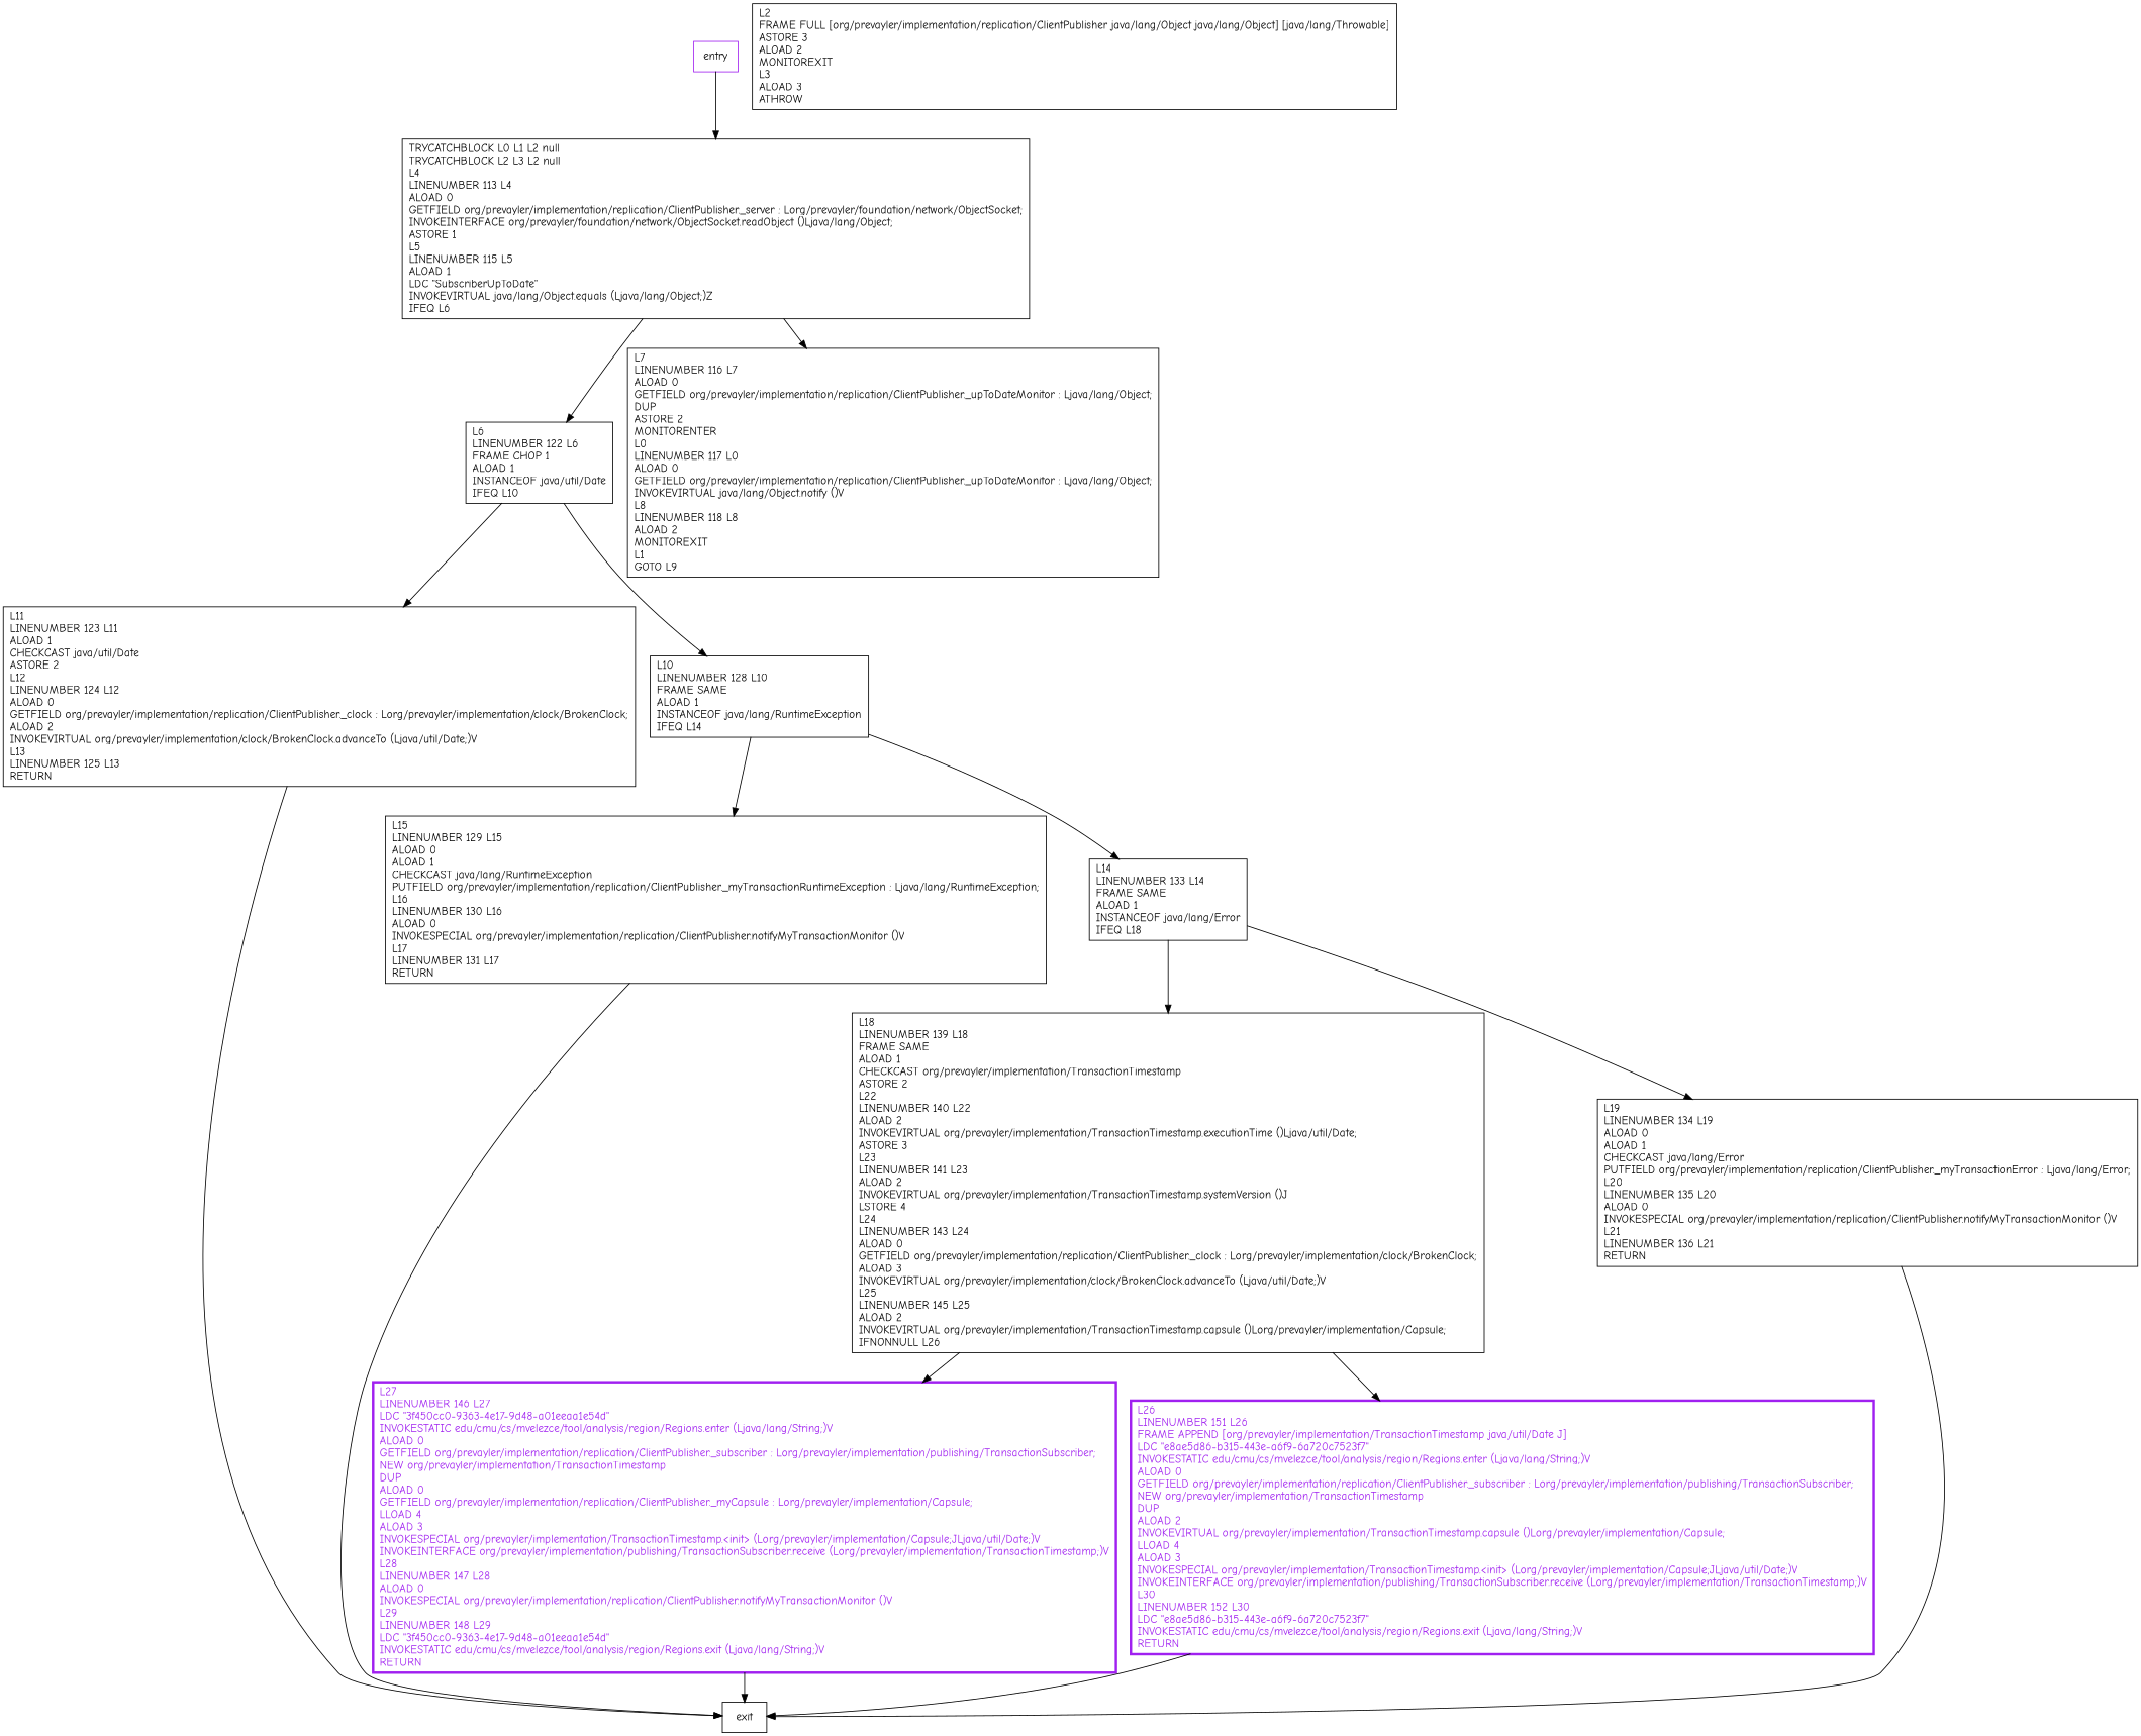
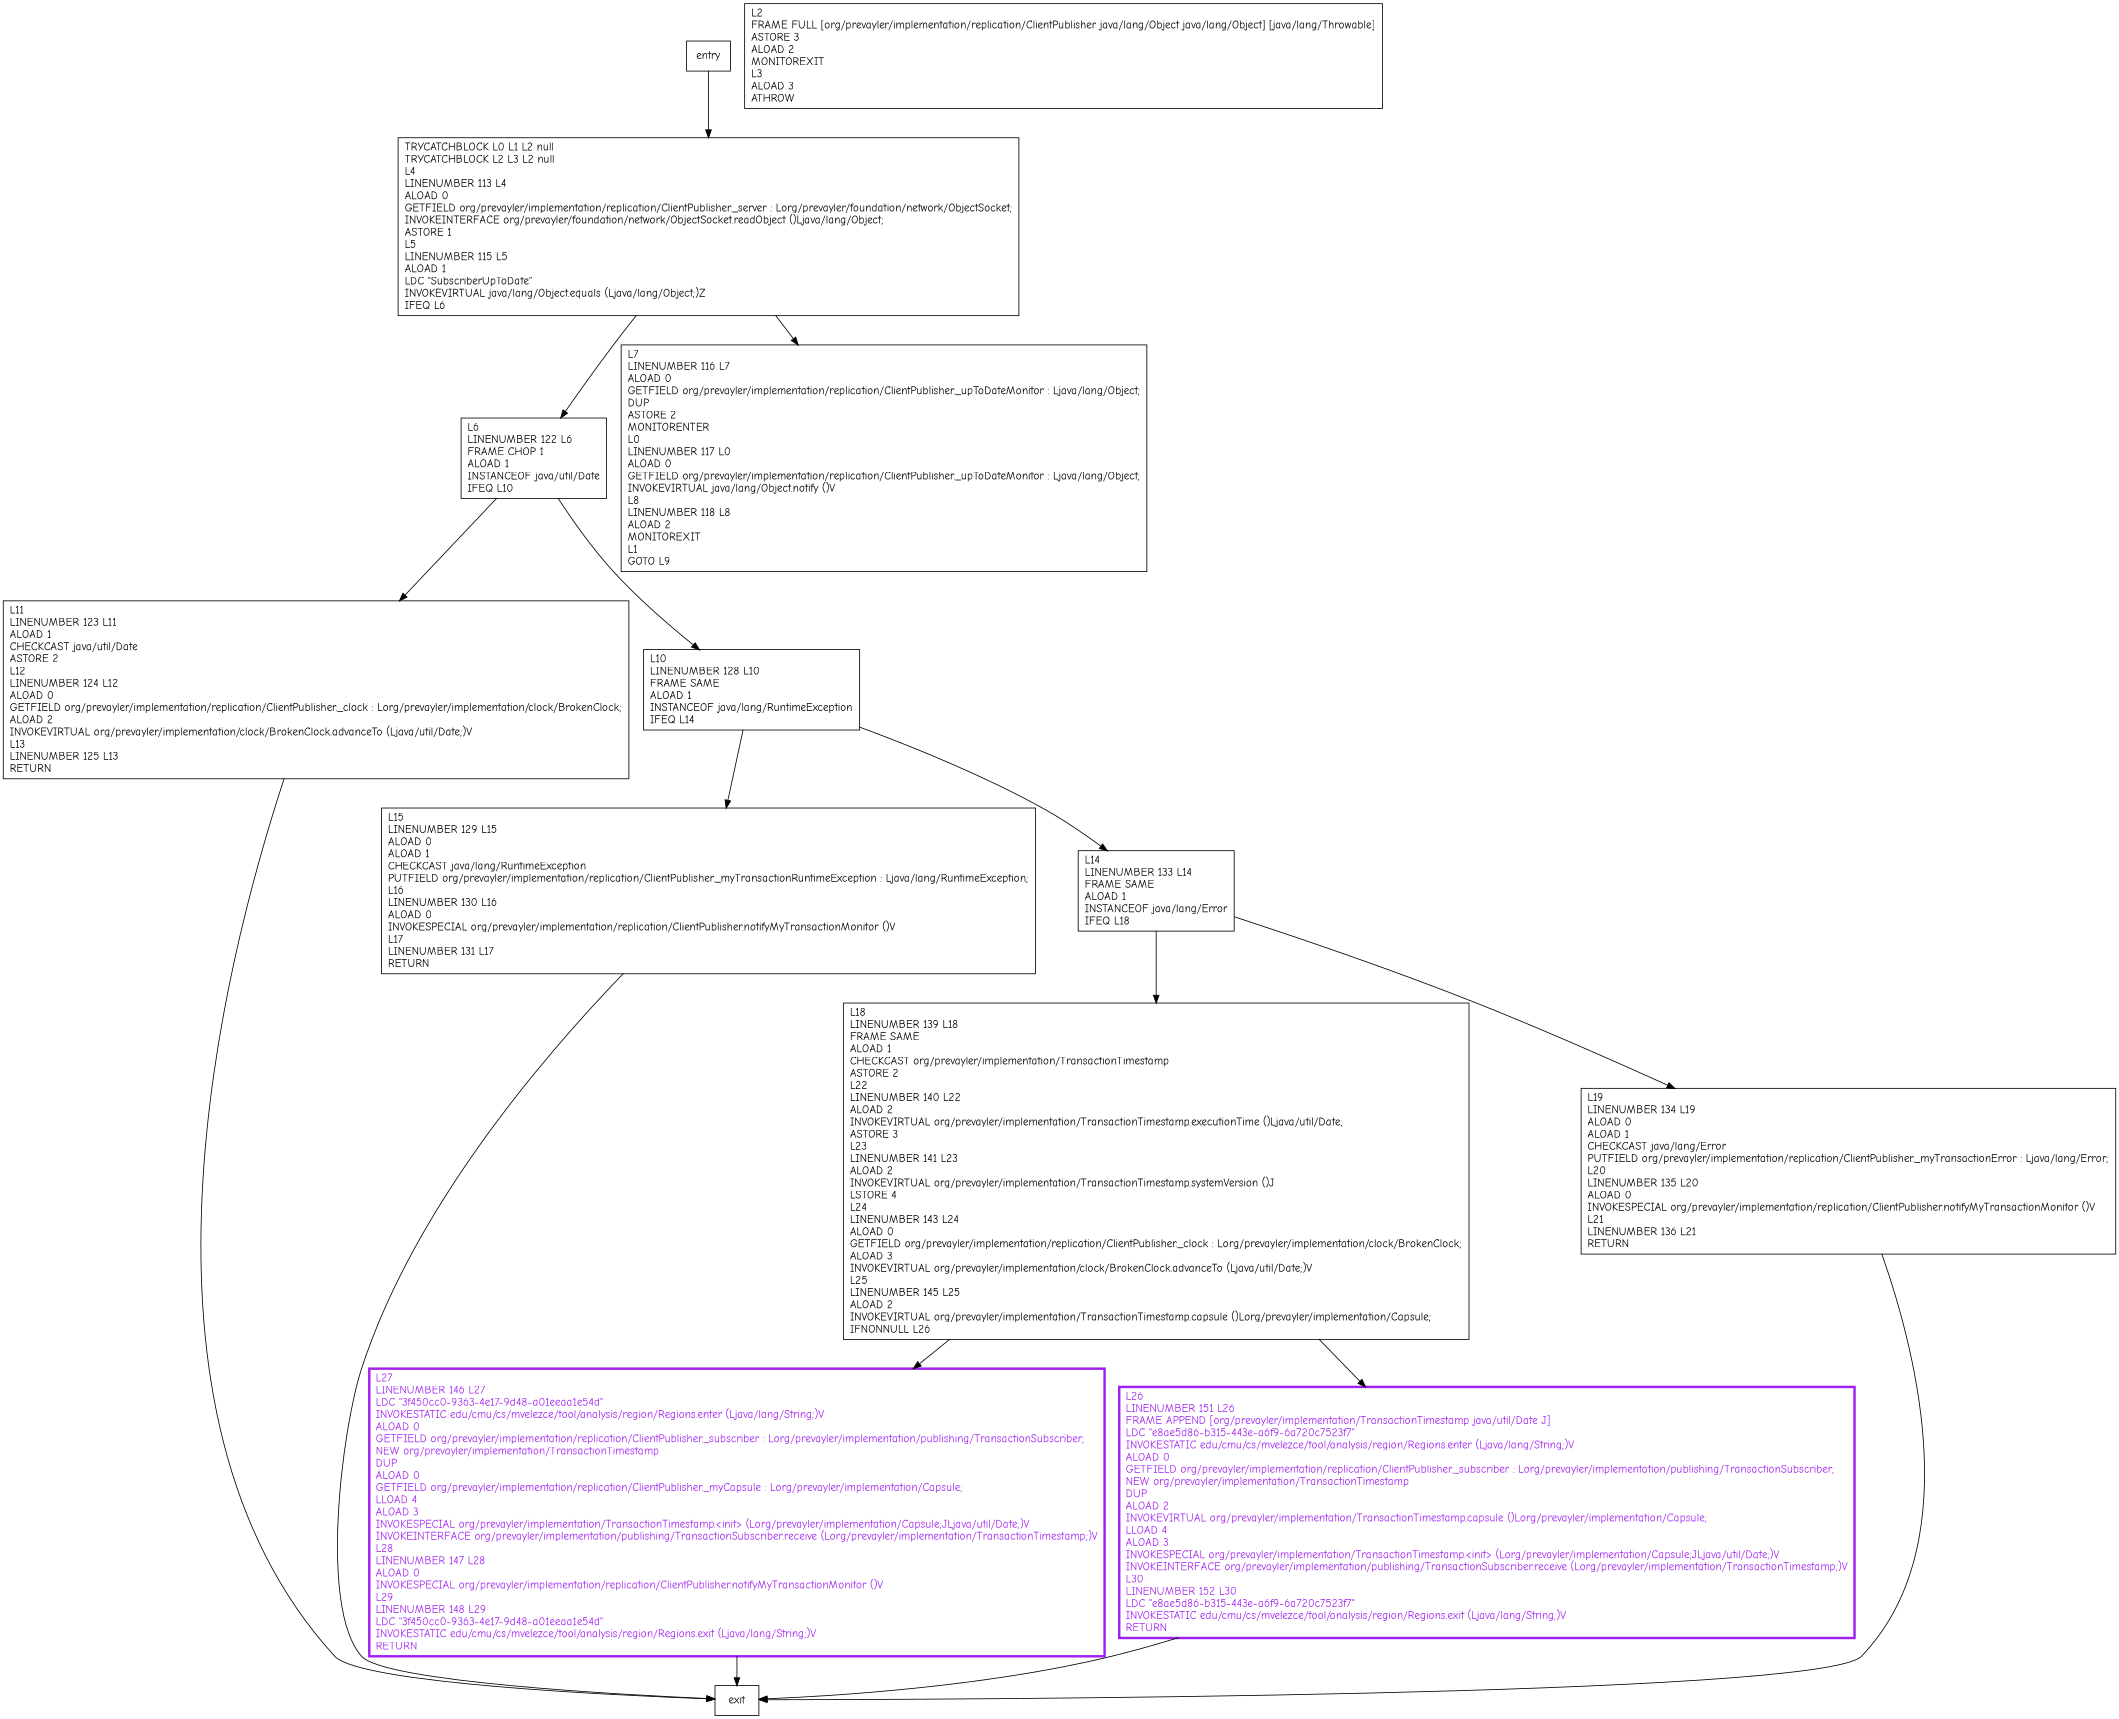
  digraph {
    fontname="Comic Neue"
    node [fontname="Comic Neue" shape=record]
    edge [fontname="Comic Neue"]
    n1 [label="L11\lLINENUMBER 123 L11\lALOAD 1\lCHECKCAST java/util/Date\lASTORE 2\lL12\lLINENUMBER 124 L12\lALOAD 0\lGETFIELD org/prevayler/implementation/replication/ClientPublisher._clock : Lorg/prevayler/implementation/clock/BrokenClock;\lALOAD 2\lINVOKEVIRTUAL org/prevayler/implementation/clock/BrokenClock.advanceTo (Ljava/util/Date;)V\lL13\lLINENUMBER 125 L13\lRETURN\l"]
    exit
    n3 [label="L10\lLINENUMBER 128 L10\lFRAME SAME\lALOAD 1\lINSTANCEOF java/lang/RuntimeException\lIFEQ L14\l"]
    n4 [label="L15\lLINENUMBER 129 L15\lALOAD 0\lALOAD 1\lCHECKCAST java/lang/RuntimeException\lPUTFIELD org/prevayler/implementation/replication/ClientPublisher._myTransactionRuntimeException : Ljava/lang/RuntimeException;\lL16\lLINENUMBER 130 L16\lALOAD 0\lINVOKESPECIAL org/prevayler/implementation/replication/ClientPublisher.notifyMyTransactionMonitor ()V\lL17\lLINENUMBER 131 L17\lRETURN\l"]
    n5 [label="L14\lLINENUMBER 133 L14\lFRAME SAME\lALOAD 1\lINSTANCEOF java/lang/Error\lIFEQ L18\l"]
    n6 [label="L18\lLINENUMBER 139 L18\lFRAME SAME\lALOAD 1\lCHECKCAST org/prevayler/implementation/TransactionTimestamp\lASTORE 2\lL22\lLINENUMBER 140 L22\lALOAD 2\lINVOKEVIRTUAL org/prevayler/implementation/TransactionTimestamp.executionTime ()Ljava/util/Date;\lASTORE 3\lL23\lLINENUMBER 141 L23\lALOAD 2\lINVOKEVIRTUAL org/prevayler/implementation/TransactionTimestamp.systemVersion ()J\lLSTORE 4\lL24\lLINENUMBER 143 L24\lALOAD 0\lGETFIELD org/prevayler/implementation/replication/ClientPublisher._clock : Lorg/prevayler/implementation/clock/BrokenClock;\lALOAD 3\lINVOKEVIRTUAL org/prevayler/implementation/clock/BrokenClock.advanceTo (Ljava/util/Date;)V\lL25\lLINENUMBER 145 L25\lALOAD 2\lINVOKEVIRTUAL org/prevayler/implementation/TransactionTimestamp.capsule ()Lorg/prevayler/implementation/Capsule;\lIFNONNULL L26\l"]
    n7 [label="L19\lLINENUMBER 134 L19\lALOAD 0\lALOAD 1\lCHECKCAST java/lang/Error\lPUTFIELD org/prevayler/implementation/replication/ClientPublisher._myTransactionError : Ljava/lang/Error;\lL20\lLINENUMBER 135 L20\lALOAD 0\lINVOKESPECIAL org/prevayler/implementation/replication/ClientPublisher.notifyMyTransactionMonitor ()V\lL21\lLINENUMBER 136 L21\lRETURN\l"]
    n8 [label="TRYCATCHBLOCK L0 L1 L2 null\lTRYCATCHBLOCK L2 L3 L2 null\lL4\lLINENUMBER 113 L4\lALOAD 0\lGETFIELD org/prevayler/implementation/replication/ClientPublisher._server : Lorg/prevayler/foundation/network/ObjectSocket;\lINVOKEINTERFACE org/prevayler/foundation/network/ObjectSocket.readObject ()Ljava/lang/Object;\lASTORE 1\lL5\lLINENUMBER 115 L5\lALOAD 1\lLDC \"SubscriberUpToDate\"\lINVOKEVIRTUAL java/lang/Object.equals (Ljava/lang/Object;)Z\lIFEQ L6\l"]
    n9 [label="L6\lLINENUMBER 122 L6\lFRAME CHOP 1\lALOAD 1\lINSTANCEOF java/util/Date\lIFEQ L10\l"]
    n10 [label="L7\lLINENUMBER 116 L7\lALOAD 0\lGETFIELD org/prevayler/implementation/replication/ClientPublisher._upToDateMonitor : Ljava/lang/Object;\lDUP\lASTORE 2\lMONITORENTER\lL0\lLINENUMBER 117 L0\lALOAD 0\lGETFIELD org/prevayler/implementation/replication/ClientPublisher._upToDateMonitor : Ljava/lang/Object;\lINVOKEVIRTUAL java/lang/Object.notify ()V\lL8\lLINENUMBER 118 L8\lALOAD 2\lMONITOREXIT\lL1\lGOTO L9\l"]
    n11 [color=purple fontcolor=purple label="L27\lLINENUMBER 146 L27\lLDC \"3f450cc0-9363-4e17-9d48-a01eeaa1e54d\"\lINVOKESTATIC edu/cmu/cs/mvelezce/tool/analysis/region/Regions.enter (Ljava/lang/String;)V\lALOAD 0\lGETFIELD org/prevayler/implementation/replication/ClientPublisher._subscriber : Lorg/prevayler/implementation/publishing/TransactionSubscriber;\lNEW org/prevayler/implementation/TransactionTimestamp\lDUP\lALOAD 0\lGETFIELD org/prevayler/implementation/replication/ClientPublisher._myCapsule : Lorg/prevayler/implementation/Capsule;\lLLOAD 4\lALOAD 3\lINVOKESPECIAL org/prevayler/implementation/TransactionTimestamp.\<init\> (Lorg/prevayler/implementation/Capsule;JLjava/util/Date;)V\lINVOKEINTERFACE org/prevayler/implementation/publishing/TransactionSubscriber.receive (Lorg/prevayler/implementation/TransactionTimestamp;)V\lL28\lLINENUMBER 147 L28\lALOAD 0\lINVOKESPECIAL org/prevayler/implementation/replication/ClientPublisher.notifyMyTransactionMonitor ()V\lL29\lLINENUMBER 148 L29\lLDC \"3f450cc0-9363-4e17-9d48-a01eeaa1e54d\"\lINVOKESTATIC edu/cmu/cs/mvelezce/tool/analysis/region/Regions.exit (Ljava/lang/String;)V\lRETURN\l" penwidth=3]
    n12 [color=purple fontcolor=purple label="L26\lLINENUMBER 151 L26\lFRAME APPEND [org/prevayler/implementation/TransactionTimestamp java/util/Date J]\lLDC \"e8ae5d86-b315-443e-a6f9-6a720c7523f7\"\lINVOKESTATIC edu/cmu/cs/mvelezce/tool/analysis/region/Regions.enter (Ljava/lang/String;)V\lALOAD 0\lGETFIELD org/prevayler/implementation/replication/ClientPublisher._subscriber : Lorg/prevayler/implementation/publishing/TransactionSubscriber;\lNEW org/prevayler/implementation/TransactionTimestamp\lDUP\lALOAD 2\lINVOKEVIRTUAL org/prevayler/implementation/TransactionTimestamp.capsule ()Lorg/prevayler/implementation/Capsule;\lLLOAD 4\lALOAD 3\lINVOKESPECIAL org/prevayler/implementation/TransactionTimestamp.\<init\> (Lorg/prevayler/implementation/Capsule;JLjava/util/Date;)V\lINVOKEINTERFACE org/prevayler/implementation/publishing/TransactionSubscriber.receive (Lorg/prevayler/implementation/TransactionTimestamp;)V\lL30\lLINENUMBER 152 L30\lLDC \"e8ae5d86-b315-443e-a6f9-6a720c7523f7\"\lINVOKESTATIC edu/cmu/cs/mvelezce/tool/analysis/region/Regions.exit (Ljava/lang/String;)V\lRETURN\l" penwidth=3]
    n13 [label="L2\lFRAME FULL [org/prevayler/implementation/replication/ClientPublisher java/lang/Object java/lang/Object] [java/lang/Throwable]\lASTORE 3\lALOAD 2\lMONITOREXIT\lL3\lALOAD 3\lATHROW\l"]
-   entry [color=purple]
+   entry
    n1 -> exit
    n3 -> n4
    n3 -> n5
    n4 -> exit
    n5 -> n6
    n5 -> n7
    n6 -> n11
    n6 -> n12
    n7 -> exit
    n8 -> n9
    n8 -> n10
    n9 -> n1
    n9 -> n3
    n11 -> exit
    n12 -> exit
    entry -> n8
  }
